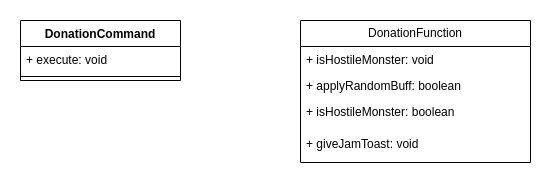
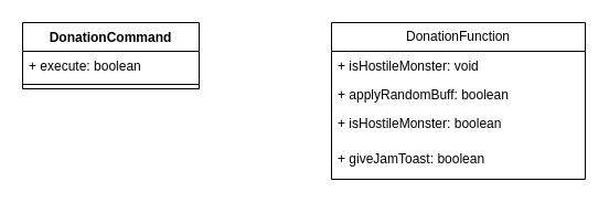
  <mxCell id="0" />
  <mxCell id="1" parent="0" />
  <mxCell id="2" value="DonationCommand&lt;div&gt;&lt;br&gt;&lt;/div&gt;" style="swimlane;fontStyle=1;align=center;verticalAlign=top;childLayout=stackLayout;horizontal=1;startSize=26;horizontalStack=0;resizeParent=1;resizeParentMax=0;resizeLast=0;collapsible=1;marginBottom=0;whiteSpace=wrap;html=1;" vertex="1" parent="1"><mxGeometry x="20" y="20" width="160" height="60" as="geometry" /></mxCell>
- <mxCell id="3" value="+ execute: void" style="text;strokeColor=none;fillColor=none;align=left;verticalAlign=top;spacingLeft=4;spacingRight=4;overflow=hidden;rotatable=0;points=[[0,0.5],[1,0.5]];portConstraint=eastwest;whiteSpace=wrap;html=1;" vertex="1" parent="2"><mxGeometry y="26" width="160" height="26" as="geometry" /></mxCell>
+ <mxCell id="3" value="+ execute: boolean" style="text;strokeColor=none;fillColor=none;align=left;verticalAlign=top;spacingLeft=4;spacingRight=4;overflow=hidden;rotatable=0;points=[[0,0.5],[1,0.5]];portConstraint=eastwest;whiteSpace=wrap;html=1;" vertex="1" parent="2"><mxGeometry y="26" width="160" height="26" as="geometry" /></mxCell>
  <mxCell id="4" value="" style="line;strokeWidth=1;fillColor=none;align=left;verticalAlign=middle;spacingTop=-1;spacingLeft=3;spacingRight=3;rotatable=0;labelPosition=right;points=[];portConstraint=eastwest;strokeColor=inherit;" vertex="1" parent="2"><mxGeometry y="52" width="160" height="8" as="geometry" /></mxCell>
  <mxCell id="5" value="DonationFunction" style="swimlane;fontStyle=0;childLayout=stackLayout;horizontal=1;startSize=26;fillColor=none;horizontalStack=0;resizeParent=1;resizeParentMax=0;resizeLast=0;collapsible=1;marginBottom=0;whiteSpace=wrap;html=1;" vertex="1" parent="1"><mxGeometry x="300" y="20" width="230" height="142" as="geometry" /></mxCell>
  <mxCell id="6" value="+ isHostileMonster: void" style="text;strokeColor=none;fillColor=none;align=left;verticalAlign=top;spacingLeft=4;spacingRight=4;overflow=hidden;rotatable=0;points=[[0,0.5],[1,0.5]];portConstraint=eastwest;whiteSpace=wrap;html=1;" vertex="1" parent="5"><mxGeometry y="26" width="230" height="26" as="geometry" /></mxCell>
  <mxCell id="7" value="+ applyRandomBuff: boolean" style="text;strokeColor=none;fillColor=none;align=left;verticalAlign=top;spacingLeft=4;spacingRight=4;overflow=hidden;rotatable=0;points=[[0,0.5],[1,0.5]];portConstraint=eastwest;whiteSpace=wrap;html=1;" vertex="1" parent="5"><mxGeometry y="52" width="230" height="26" as="geometry" /></mxCell>
  <mxCell id="8" value="+ isHostileMonster: boolean" style="text;strokeColor=none;fillColor=none;align=left;verticalAlign=top;spacingLeft=4;spacingRight=4;overflow=hidden;rotatable=0;points=[[0,0.5],[1,0.5]];portConstraint=eastwest;whiteSpace=wrap;html=1;" vertex="1" parent="5"><mxGeometry y="78" width="230" height="32" as="geometry" /></mxCell>
- <mxCell id="9" value="+ giveJamToast: void" style="text;strokeColor=none;fillColor=none;align=left;verticalAlign=top;spacingLeft=4;spacingRight=4;overflow=hidden;rotatable=0;points=[[0,0.5],[1,0.5]];portConstraint=eastwest;whiteSpace=wrap;html=1;" vertex="1" parent="5"><mxGeometry y="110" width="230" height="32" as="geometry" /></mxCell>
+ <mxCell id="9" value="+ giveJamToast: boolean" style="text;strokeColor=none;fillColor=none;align=left;verticalAlign=top;spacingLeft=4;spacingRight=4;overflow=hidden;rotatable=0;points=[[0,0.5],[1,0.5]];portConstraint=eastwest;whiteSpace=wrap;html=1;" vertex="1" parent="5"><mxGeometry y="110" width="230" height="32" as="geometry" /></mxCell>
